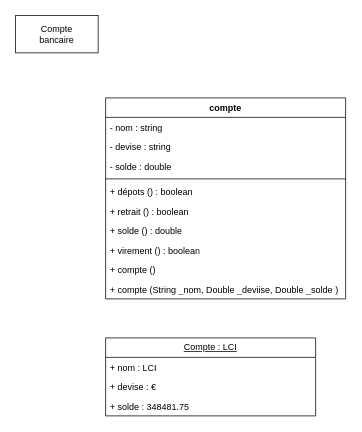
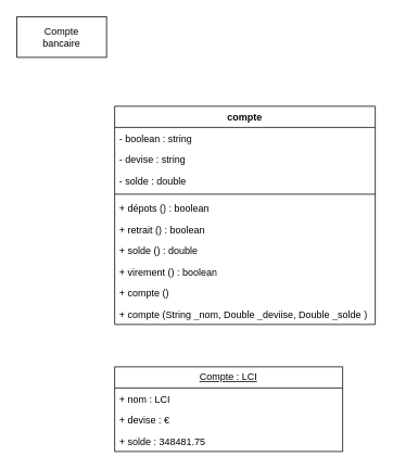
  <mxCell id="0" />
  <mxCell id="1" parent="0" />
  <mxCell id="2" value="Compte&lt;br&gt;bancaire" style="html=1;whiteSpace=wrap;" vertex="1" parent="1"><mxGeometry x="20" y="20" width="110" height="50" as="geometry" /></mxCell>
  <mxCell id="3" value="compte" style="swimlane;fontStyle=1;align=center;verticalAlign=top;childLayout=stackLayout;horizontal=1;startSize=26;horizontalStack=0;resizeParent=1;resizeParentMax=0;resizeLast=0;collapsible=1;marginBottom=0;whiteSpace=wrap;html=1;" vertex="1" parent="1"><mxGeometry x="140" y="130" width="320" height="268" as="geometry" /></mxCell>
- <mxCell id="4" value="- nom : string" style="text;strokeColor=none;fillColor=none;align=left;verticalAlign=top;spacingLeft=4;spacingRight=4;overflow=hidden;rotatable=0;points=[[0,0.5],[1,0.5]];portConstraint=eastwest;whiteSpace=wrap;html=1;" vertex="1" parent="3"><mxGeometry y="26" width="320" height="26" as="geometry" /></mxCell>
+ <mxCell id="4" value="- boolean : string" style="text;strokeColor=none;fillColor=none;align=left;verticalAlign=top;spacingLeft=4;spacingRight=4;overflow=hidden;rotatable=0;points=[[0,0.5],[1,0.5]];portConstraint=eastwest;whiteSpace=wrap;html=1;" vertex="1" parent="3"><mxGeometry y="26" width="320" height="26" as="geometry" /></mxCell>
  <mxCell id="5" value="- devise : string" style="text;strokeColor=none;fillColor=none;align=left;verticalAlign=top;spacingLeft=4;spacingRight=4;overflow=hidden;rotatable=0;points=[[0,0.5],[1,0.5]];portConstraint=eastwest;whiteSpace=wrap;html=1;" vertex="1" parent="3"><mxGeometry y="52" width="320" height="26" as="geometry" /></mxCell>
  <mxCell id="6" value="- solde : double" style="text;strokeColor=none;fillColor=none;align=left;verticalAlign=top;spacingLeft=4;spacingRight=4;overflow=hidden;rotatable=0;points=[[0,0.5],[1,0.5]];portConstraint=eastwest;whiteSpace=wrap;html=1;" vertex="1" parent="3"><mxGeometry y="78" width="320" height="26" as="geometry" /></mxCell>
  <mxCell id="7" value="" style="line;strokeWidth=1;fillColor=none;align=left;verticalAlign=middle;spacingTop=-1;spacingLeft=3;spacingRight=3;rotatable=0;labelPosition=right;points=[];portConstraint=eastwest;strokeColor=inherit;" vertex="1" parent="3"><mxGeometry y="104" width="320" height="8" as="geometry" /></mxCell>
  <mxCell id="8" value="+ dépots () : boolean" style="text;strokeColor=none;fillColor=none;align=left;verticalAlign=top;spacingLeft=4;spacingRight=4;overflow=hidden;rotatable=0;points=[[0,0.5],[1,0.5]];portConstraint=eastwest;whiteSpace=wrap;html=1;" vertex="1" parent="3"><mxGeometry y="112" width="320" height="26" as="geometry" /></mxCell>
  <mxCell id="9" value="+ retrait () : boolean" style="text;strokeColor=none;fillColor=none;align=left;verticalAlign=top;spacingLeft=4;spacingRight=4;overflow=hidden;rotatable=0;points=[[0,0.5],[1,0.5]];portConstraint=eastwest;whiteSpace=wrap;html=1;" vertex="1" parent="3"><mxGeometry y="138" width="320" height="26" as="geometry" /></mxCell>
  <mxCell id="10" value="+ solde () : double" style="text;strokeColor=none;fillColor=none;align=left;verticalAlign=top;spacingLeft=4;spacingRight=4;overflow=hidden;rotatable=0;points=[[0,0.5],[1,0.5]];portConstraint=eastwest;whiteSpace=wrap;html=1;" vertex="1" parent="3"><mxGeometry y="164" width="320" height="26" as="geometry" /></mxCell>
  <mxCell id="11" value="+ virement () : boolean" style="text;strokeColor=none;fillColor=none;align=left;verticalAlign=top;spacingLeft=4;spacingRight=4;overflow=hidden;rotatable=0;points=[[0,0.5],[1,0.5]];portConstraint=eastwest;whiteSpace=wrap;html=1;" vertex="1" parent="3"><mxGeometry y="190" width="320" height="26" as="geometry" /></mxCell>
  <mxCell id="12" value="+ compte ()" style="text;strokeColor=none;fillColor=none;align=left;verticalAlign=top;spacingLeft=4;spacingRight=4;overflow=hidden;rotatable=0;points=[[0,0.5],[1,0.5]];portConstraint=eastwest;whiteSpace=wrap;html=1;" vertex="1" parent="3"><mxGeometry y="216" width="320" height="26" as="geometry" /></mxCell>
  <mxCell id="13" value="+ compte (String _nom, Double _deviise, Double _solde )" style="text;strokeColor=none;fillColor=none;align=left;verticalAlign=top;spacingLeft=4;spacingRight=4;overflow=hidden;rotatable=0;points=[[0,0.5],[1,0.5]];portConstraint=eastwest;whiteSpace=wrap;html=1;" vertex="1" parent="3"><mxGeometry y="242" width="320" height="26" as="geometry" /></mxCell>
  <mxCell id="14" value="&lt;u&gt;Compte : LCI&lt;/u&gt;" style="swimlane;fontStyle=0;childLayout=stackLayout;horizontal=1;startSize=26;fillColor=none;horizontalStack=0;resizeParent=1;resizeParentMax=0;resizeLast=0;collapsible=1;marginBottom=0;whiteSpace=wrap;html=1;" vertex="1" parent="1"><mxGeometry x="140" y="450" width="280" height="104" as="geometry" /></mxCell>
  <mxCell id="15" value="+ nom : LCI" style="text;strokeColor=none;fillColor=none;align=left;verticalAlign=top;spacingLeft=4;spacingRight=4;overflow=hidden;rotatable=0;points=[[0,0.5],[1,0.5]];portConstraint=eastwest;whiteSpace=wrap;html=1;" vertex="1" parent="14"><mxGeometry y="26" width="280" height="26" as="geometry" /></mxCell>
  <mxCell id="16" value="+ devise : €&amp;nbsp;&lt;br&gt;" style="text;strokeColor=none;fillColor=none;align=left;verticalAlign=top;spacingLeft=4;spacingRight=4;overflow=hidden;rotatable=0;points=[[0,0.5],[1,0.5]];portConstraint=eastwest;whiteSpace=wrap;html=1;" vertex="1" parent="14"><mxGeometry y="52" width="280" height="26" as="geometry" /></mxCell>
  <mxCell id="17" value="+ solde : 348481.75" style="text;strokeColor=none;fillColor=none;align=left;verticalAlign=top;spacingLeft=4;spacingRight=4;overflow=hidden;rotatable=0;points=[[0,0.5],[1,0.5]];portConstraint=eastwest;whiteSpace=wrap;html=1;" vertex="1" parent="14"><mxGeometry y="78" width="280" height="26" as="geometry" /></mxCell>
